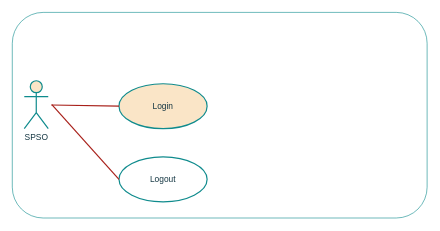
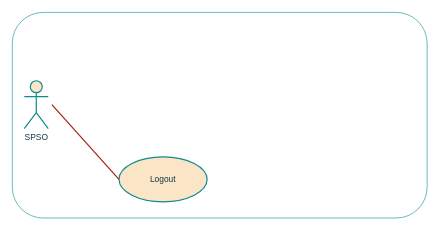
  <mxCell id="0" />
  <mxCell id="1" parent="0" />
  <mxCell id="2" value="" style="html=1;points=[[0,0,0,0,5],[0,1,0,0,-5],[1,0,0,0,5],[1,1,0,0,-5]];perimeter=orthogonalPerimeter;outlineConnect=0;targetShapes=umlLifeline;portConstraint=eastwest;newEdgeStyle={&quot;curved&quot;:0,&quot;rounded&quot;:0};labelBackgroundColor=none;fillColor=#FFFFFF;strokeColor=#0F8B8D;fontColor=#143642;rounded=1;" vertex="1" parent="1"><mxGeometry x="20" y="20" width="692" height="343" as="geometry" /></mxCell>
  <mxCell id="3" value="SPSO" style="shape=umlActor;verticalLabelPosition=bottom;verticalAlign=top;html=1;outlineConnect=0;rounded=1;strokeWidth=2;perimeterSpacing=5;shadow=0;labelBackgroundColor=none;horizontal=1;fontSize=14;fillColor=#FAE5C7;strokeColor=#0F8B8D;fontColor=#143642;" vertex="1" parent="1"><mxGeometry x="40" y="134" width="40" height="80" as="geometry" /></mxCell>
- <mxCell id="4" value="Login" style="ellipse;whiteSpace=wrap;html=1;strokeWidth=2;fontSize=14;labelBackgroundColor=none;fillColor=#FAE5C7;strokeColor=#0F8B8D;fontColor=#143642;rounded=1;" vertex="1" parent="1"><mxGeometry x="198" y="139" width="147" height="75" as="geometry" /></mxCell>
- <mxCell id="5" value="" style="endArrow=none;html=1;rounded=1;entryX=0;entryY=0.5;entryDx=0;entryDy=0;strokeWidth=2;fontSize=14;labelBackgroundColor=none;strokeColor=#A8201A;fontColor=default;" edge="1" parent="1" source="3" target="4"><mxGeometry width="50" height="50" relative="1" as="geometry"><mxPoint x="100" y="103" as="sourcePoint" /><mxPoint x="150" y="53" as="targetPoint" /><Array as="points" /></mxGeometry></mxCell>
- <mxCell id="6" value="Logout" style="ellipse;whiteSpace=wrap;html=1;strokeWidth=2;fontSize=14;labelBackgroundColor=none;fillColor=#ffffff;strokeColor=#0F8B8D;fontColor=#143642;rounded=1;" vertex="1" parent="1"><mxGeometry x="198" y="261" width="147" height="75" as="geometry" /></mxCell>
+ <mxCell id="6" value="Logout" style="ellipse;whiteSpace=wrap;html=1;strokeWidth=2;fontSize=14;labelBackgroundColor=none;fillColor=#FAE5C7;strokeColor=#0F8B8D;fontColor=#143642;rounded=1;" vertex="1" parent="1"><mxGeometry x="198" y="261" width="147" height="75" as="geometry" /></mxCell>
  <mxCell id="7" value="" style="endArrow=none;html=1;rounded=1;entryX=0;entryY=0.5;entryDx=0;entryDy=0;strokeWidth=2;fontSize=14;labelBackgroundColor=none;strokeColor=#A8201A;fontColor=default;" edge="1" parent="1" target="6"><mxGeometry width="50" height="50" relative="1" as="geometry"><mxPoint x="86" y="174" as="sourcePoint" /><mxPoint x="208" y="187" as="targetPoint" /><Array as="points" /></mxGeometry></mxCell>
